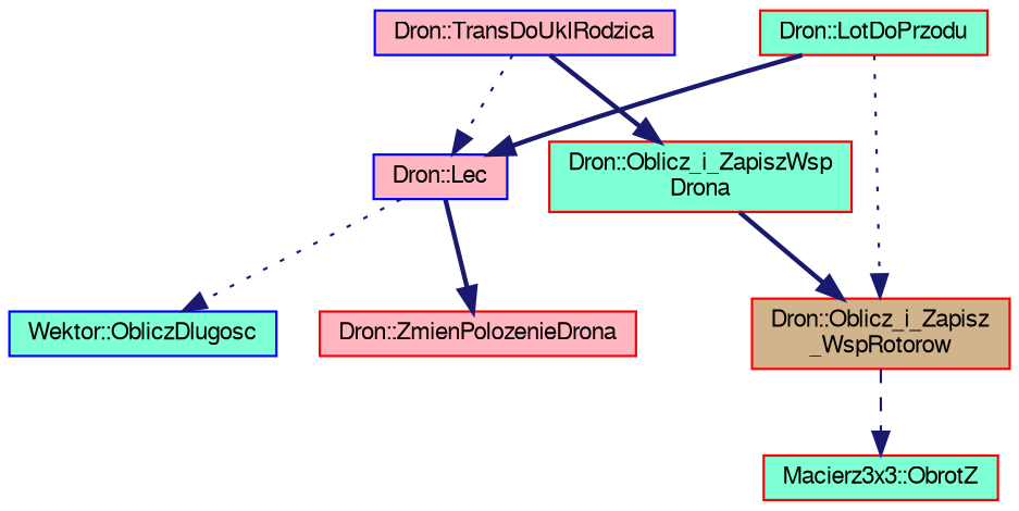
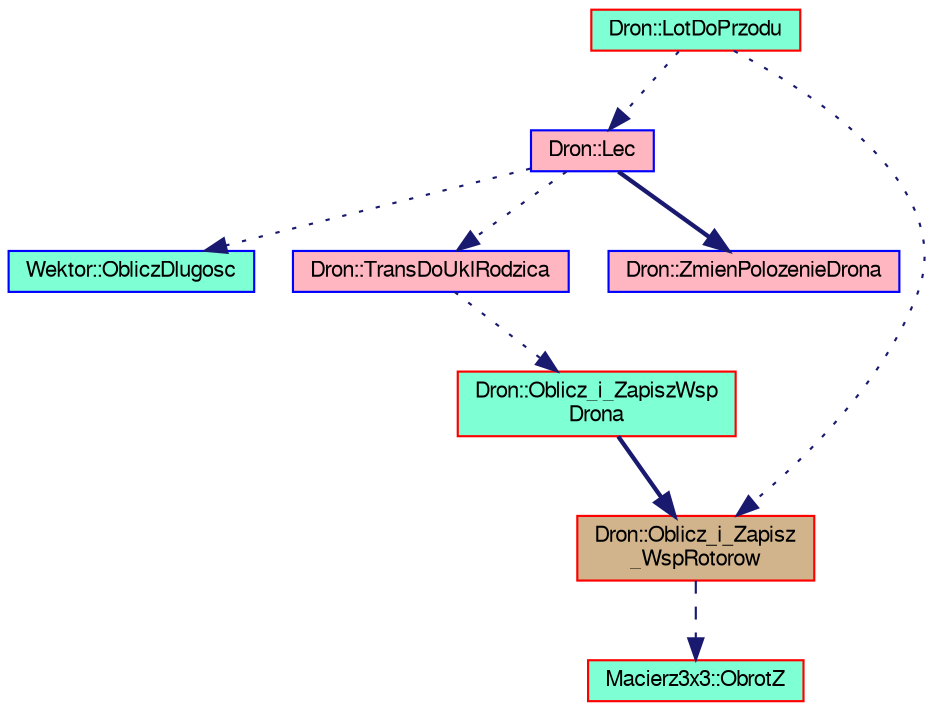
  digraph {
    rankdir=TB
    node [color=red fillcolor=aquamarine fontname=FreeSans fontsize=10 shape=record style=filled]
    edge [color=midnightblue fontname=FreeSans fontsize=10 labelfontname=FreeSans labelfontsize=10 style=dotted]
    n1 [fontcolor=black height=0.2 label="Dron::LotDoPrzodu" width=0.4]
    n2 [color=blue fillcolor=lightpink height=0.2 label="Dron::Lec" width=0.4]
    n3 [fillcolor=tan height=0.2 label="Dron::Oblicz_i_Zapisz\l_WspRotorow" width=0.4]
    n4 [color=blue height=0.2 label="Wektor::ObliczDlugosc" width=0.4]
    n5 [color=blue fillcolor=lightpink height=0.2 label="Dron::TransDoUklRodzica" width=0.4]
-   n6 [fillcolor=lightpink height=0.2 label="Dron::ZmienPolozenieDrona" width=0.4]
+   n6 [color=blue fillcolor=lightpink height=0.2 label="Dron::ZmienPolozenieDrona" width=0.4]
    n7 [height=0.2 label="Macierz3x3::ObrotZ" width=0.4]
    n8 [height=0.2 label="Dron::Oblicz_i_ZapiszWsp\lDrona" width=0.4]
-   n1 -> n2 [style=bold]
+   n1 -> n2
    n1 -> n3
    n2 -> n4
-   n5 -> n2
+   n2 -> n5
    n2 -> n6 [style=bold]
    n3 -> n7 [style=dashed]
-   n5 -> n8 [style=bold]
+   n5 -> n8
    n8 -> n3 [style=bold]
  }
